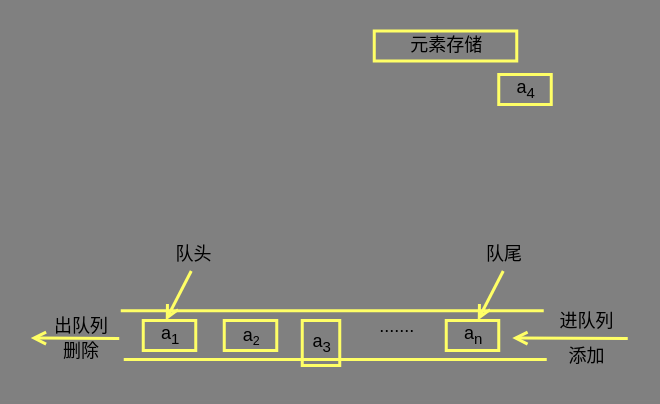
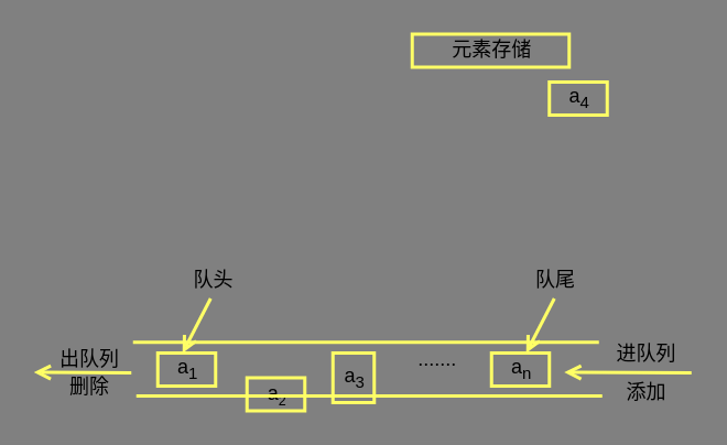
  <mxCell id="0" />
  <mxCell id="1" parent="0" />
  <mxCell id="2" value="元素存储" style="align=center;strokeColor=#FFFF66;html=1;fillColor=none;strokeWidth=2;" vertex="1" parent="1"><mxGeometry x="249" y="20" width="95" height="20" as="geometry" /></mxCell>
  <mxCell id="3" value="a&lt;sub&gt;1&lt;/sub&gt;" style="align=center;strokeColor=#FFFF66;html=1;fillColor=none;strokeWidth=2;" vertex="1" parent="1"><mxGeometry x="95" y="213" width="35" height="20" as="geometry" /></mxCell>
  <mxCell id="4" value="......." style="align=center;strokeColor=none;html=1;fillColor=none;strokeWidth=2;" vertex="1" parent="1"><mxGeometry x="246" y="207" width="35" height="20" as="geometry" /></mxCell>
  <mxCell id="5" value="a&lt;sub&gt;3&lt;/sub&gt;" style="align=center;strokeColor=#FFFF66;html=1;fillColor=none;strokeWidth=2;" vertex="1" parent="1"><mxGeometry x="201" y="213" width="25" height="30" as="geometry" /></mxCell>
  <mxCell id="6" value="a&lt;sub&gt;n&lt;/sub&gt;" style="align=center;strokeColor=#FFFF66;html=1;fillColor=none;strokeWidth=2;" vertex="1" parent="1"><mxGeometry x="297" y="213" width="35" height="20" as="geometry" /></mxCell>
- <mxCell id="7" value="a&lt;span style=&quot;font-size: 10px&quot;&gt;&lt;sub&gt;2&lt;/sub&gt;&lt;/span&gt;" style="align=center;strokeColor=#FFFF66;html=1;fillColor=none;strokeWidth=2;" vertex="1" parent="1"><mxGeometry x="149" y="213" width="35" height="20" as="geometry" /></mxCell>
+ <mxCell id="7" value="a&lt;span style=&quot;font-size: 10px&quot;&gt;&lt;sub&gt;2&lt;/sub&gt;&lt;/span&gt;" style="align=center;strokeColor=#FFFF66;html=1;fillColor=none;strokeWidth=2;" vertex="1" parent="1"><mxGeometry x="149" y="228" width="35" height="20" as="geometry" /></mxCell>
  <mxCell id="8" value="a&lt;sub&gt;4&lt;/sub&gt;" style="align=center;strokeColor=#FFFF66;html=1;fillColor=none;strokeWidth=2;" vertex="1" parent="1"><mxGeometry x="332" y="49" width="35" height="20" as="geometry" /></mxCell>
  <mxCell id="9" value="" style="endArrow=none;html=1;strokeColor=#FFFF66;strokeWidth=2;" edge="1" parent="1"><mxGeometry width="50" height="50" relative="1" as="geometry"><mxPoint x="82" y="239" as="sourcePoint" /><mxPoint x="364" y="239" as="targetPoint" /></mxGeometry></mxCell>
  <mxCell id="10" value="" style="endArrow=none;html=1;strokeColor=#FFFF66;strokeWidth=2;" edge="1" parent="1"><mxGeometry width="50" height="50" relative="1" as="geometry"><mxPoint x="80" y="206.43" as="sourcePoint" /><mxPoint x="362" y="206.43" as="targetPoint" /></mxGeometry></mxCell>
  <mxCell id="11" value="" style="endArrow=open;html=1;strokeColor=#FFFF66;strokeWidth=2;endFill=0;" edge="1" parent="1"><mxGeometry width="50" height="50" relative="1" as="geometry"><mxPoint x="127" y="180" as="sourcePoint" /><mxPoint x="110" y="213" as="targetPoint" /></mxGeometry></mxCell>
  <mxCell id="12" value="队头" style="text;html=1;strokeColor=none;fillColor=none;align=center;verticalAlign=middle;whiteSpace=wrap;rounded=0;" vertex="1" parent="1"><mxGeometry x="109" y="159" width="40" height="20" as="geometry" /></mxCell>
  <mxCell id="13" value="" style="endArrow=open;html=1;strokeColor=#FFFF66;strokeWidth=2;endFill=0;" edge="1" parent="1"><mxGeometry width="50" height="50" relative="1" as="geometry"><mxPoint x="335" y="180" as="sourcePoint" /><mxPoint x="318" y="213" as="targetPoint" /></mxGeometry></mxCell>
  <mxCell id="14" value="队尾" style="text;html=1;strokeColor=none;fillColor=none;align=center;verticalAlign=middle;whiteSpace=wrap;rounded=0;" vertex="1" parent="1"><mxGeometry x="316" y="159" width="40" height="20" as="geometry" /></mxCell>
  <mxCell id="15" value="出队列" style="text;html=1;strokeColor=none;fillColor=none;align=center;verticalAlign=middle;whiteSpace=wrap;rounded=0;" vertex="1" parent="1"><mxGeometry x="34" y="207" width="40" height="20" as="geometry" /></mxCell>
  <mxCell id="16" value="进队列" style="text;html=1;strokeColor=none;fillColor=none;align=center;verticalAlign=middle;whiteSpace=wrap;rounded=0;" vertex="1" parent="1"><mxGeometry x="371" y="204" width="40" height="20" as="geometry" /></mxCell>
  <mxCell id="17" value="" style="endArrow=open;html=1;strokeColor=#FFFF66;strokeWidth=2;endFill=0;" edge="1" parent="1"><mxGeometry width="50" height="50" relative="1" as="geometry"><mxPoint x="79" y="225" as="sourcePoint" /><mxPoint x="20" y="224.71" as="targetPoint" /></mxGeometry></mxCell>
  <mxCell id="18" value="" style="endArrow=open;html=1;strokeColor=#FFFF66;strokeWidth=2;endFill=0;" edge="1" parent="1"><mxGeometry width="50" height="50" relative="1" as="geometry"><mxPoint x="418" y="225" as="sourcePoint" /><mxPoint x="341" y="224.71" as="targetPoint" /></mxGeometry></mxCell>
  <mxCell id="19" value="添加" style="text;html=1;strokeColor=none;fillColor=none;align=center;verticalAlign=middle;whiteSpace=wrap;rounded=0;" vertex="1" parent="1"><mxGeometry x="371" y="227" width="40" height="20" as="geometry" /></mxCell>
  <mxCell id="20" value="删除" style="text;html=1;strokeColor=none;fillColor=none;align=center;verticalAlign=middle;whiteSpace=wrap;rounded=0;" vertex="1" parent="1"><mxGeometry x="34" y="224" width="40" height="20" as="geometry" /></mxCell>
